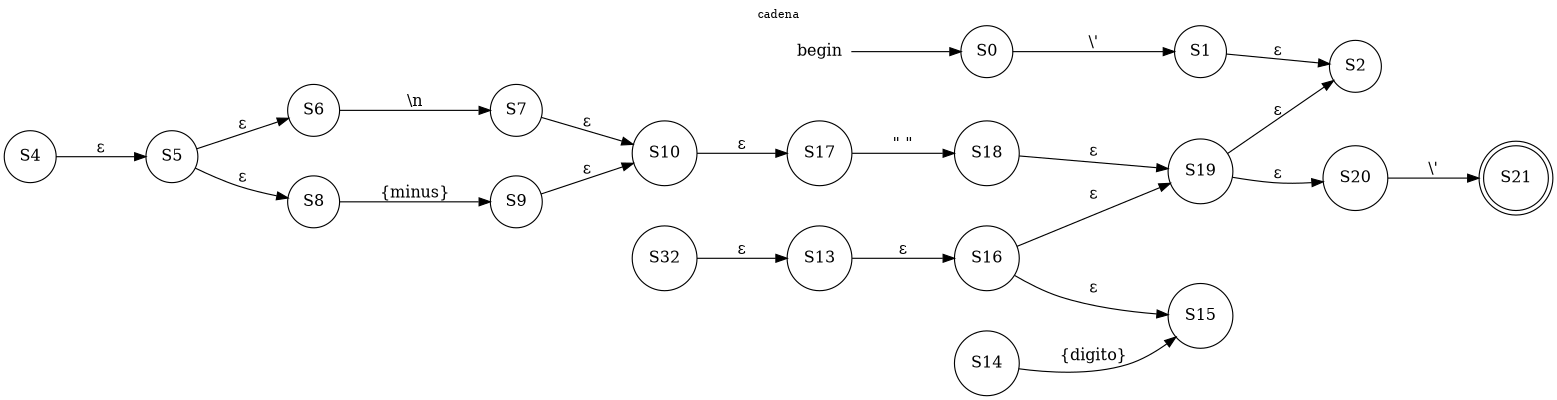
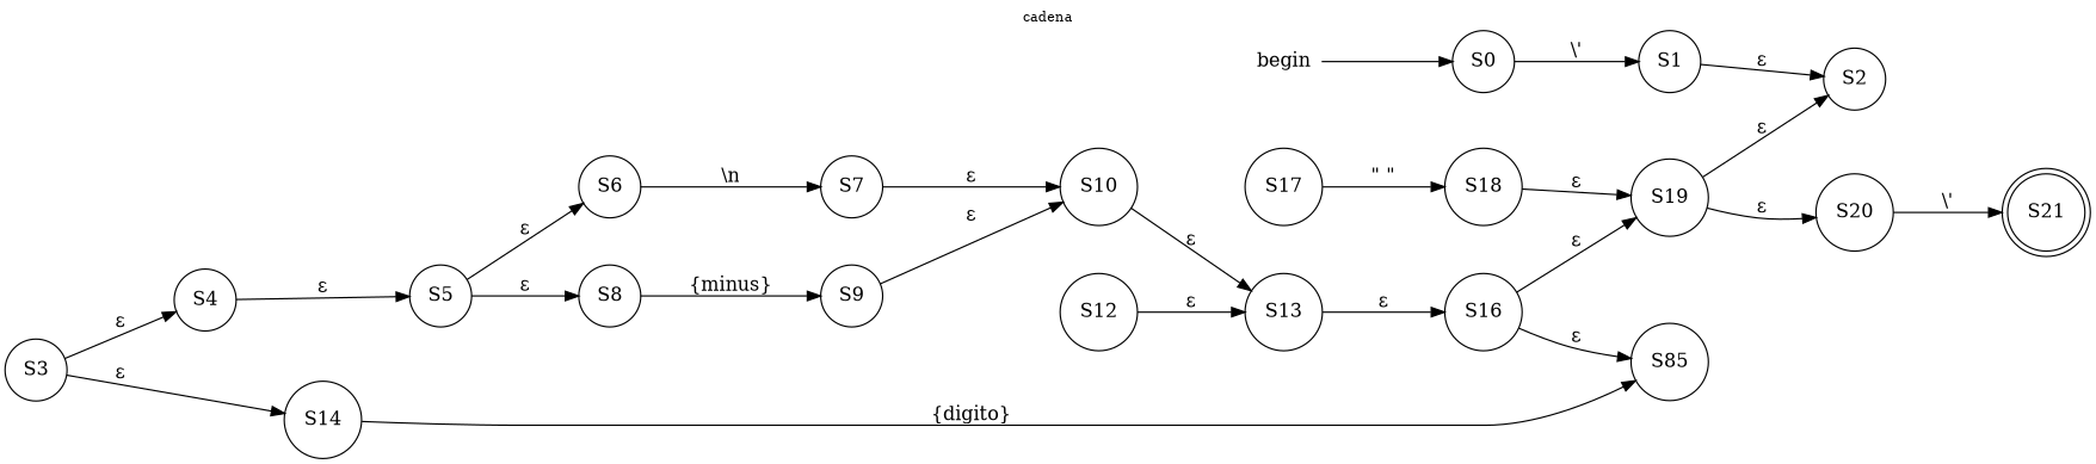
  digraph {
    fontsize=10
    label=cadena
    labelloc=t
    nodesep=0.5
    rankdir=LR
    ranksep=1
    node [shape=circle]
    begin [shape=none]
    S0
    S1
    S21 [shape=doublecircle]
    S2
+   S3
    S4
    S14
    S17
    S18
    S5
-   S15
+   S15 [label=S85]
    S6
    S8
    S7
    S9
    S10
    S13
    S16
-   S12 [label=S32]
+   S12
    S19
    S20
    begin -> S0
    S0 -> S1 [label="\\'"]
    S1 -> S2 [label="ε"]
+   S3 -> S4 [label="ε"]
+   S3 -> S14 [label="ε"]
    S4 -> S5 [label="ε"]
    S14 -> S15 [label="{digito}"]
    S17 -> S18 [label="\" \""]
    S18 -> S19 [label="ε"]
    S5 -> S6 [label="ε"]
    S5 -> S8 [label="ε"]
    S6 -> S7 [label="\\n"]
    S8 -> S9 [label="{minus}"]
    S7 -> S10 [label="ε"]
    S9 -> S10 [label="ε"]
-   S10 -> S17 [label="ε"]
+   S10 -> S13 [label="ε"]
    S13 -> S16 [label="ε"]
    S16 -> S15 [label="ε"]
    S16 -> S19 [label="ε"]
    S12 -> S13 [label="ε"]
    S19 -> S2 [label="ε"]
    S19 -> S20 [label="ε"]
    S20 -> S21 [label="\\'"]
  }
